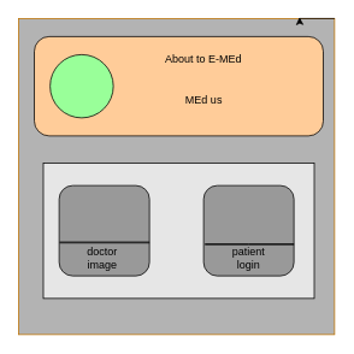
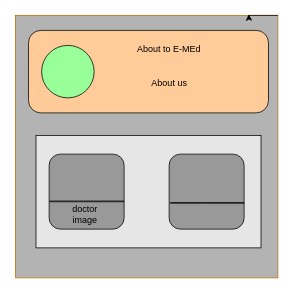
  <mxCell id="0" />
  <mxCell id="1" parent="0" />
  <mxCell id="2" value="image&lt;div&gt;&lt;/div&gt;" style="text;html=1;align=center;verticalAlign=middle;whiteSpace=wrap;rounded=0;" parent="1" vertex="1"><mxGeometry x="165" y="80" width="60" height="30" as="geometry" /></mxCell>
  <mxCell id="3" value="" style="whiteSpace=wrap;html=1;aspect=fixed;fillColor=#B3B3B3;fontColor=#000000;strokeColor=#BD7000;" parent="1" vertex="1"><mxGeometry x="20" y="20" width="350" height="350" as="geometry" /></mxCell>
  <mxCell id="4" value="" style="rounded=0;whiteSpace=wrap;html=1;fillColor=#E6E6E6;" parent="1" vertex="1"><mxGeometry x="47.5" y="180" width="300" height="150" as="geometry" /></mxCell>
  <mxCell id="5" style="edgeStyle=orthogonalEdgeStyle;rounded=0;orthogonalLoop=1;jettySize=auto;html=1;exitX=1;exitY=0;exitDx=0;exitDy=0;entryX=0.889;entryY=-0.004;entryDx=0;entryDy=0;entryPerimeter=0;" parent="1" source="3" target="3" edge="1"><mxGeometry relative="1" as="geometry" /></mxCell>
  <mxCell id="6" value="" style="rounded=1;whiteSpace=wrap;html=1;fillColor=#FFCC99;" vertex="1" parent="1"><mxGeometry x="37.5" y="40" width="320" height="110" as="geometry" /></mxCell>
  <mxCell id="7" value="" style="ellipse;whiteSpace=wrap;html=1;aspect=fixed;fontStyle=1;direction=north;fillColor=#99FF99;" parent="1" vertex="1"><mxGeometry x="55" y="60" width="70" height="70" as="geometry" /></mxCell>
  <mxCell id="8" value="About to E-MEd" style="text;html=1;align=center;verticalAlign=middle;whiteSpace=wrap;rounded=0;" vertex="1" parent="1"><mxGeometry x="115" y="50" width="220" height="30" as="geometry" /></mxCell>
- <mxCell id="9" value="MEd us" style="text;html=1;align=center;verticalAlign=middle;whiteSpace=wrap;rounded=0;" vertex="1" parent="1"><mxGeometry x="142.5" y="80" width="165" height="60" as="geometry" /></mxCell>
+ <mxCell id="9" value="About us" style="text;html=1;align=center;verticalAlign=middle;whiteSpace=wrap;rounded=0;" vertex="1" parent="1"><mxGeometry x="142.5" y="80" width="165" height="60" as="geometry" /></mxCell>
  <mxCell id="10" value="" style="rounded=1;whiteSpace=wrap;html=1;strokeColor=default;fillColor=#999999;" vertex="1" parent="1"><mxGeometry x="65" y="205" width="100" height="100" as="geometry" /></mxCell>
  <mxCell id="11" value="" style="shape=link;html=1;rounded=0;width=1;exitX=1;exitY=0.63;exitDx=0;exitDy=0;entryX=0.005;entryY=0.63;entryDx=0;entryDy=0;exitPerimeter=0;entryPerimeter=0;" edge="1" parent="1" source="10" target="10"><mxGeometry width="100" relative="1" as="geometry"><mxPoint x="185" y="210" as="sourcePoint" /><mxPoint x="285" y="210" as="targetPoint" /></mxGeometry></mxCell>
  <mxCell id="12" value="doctor&lt;div&gt;image&lt;/div&gt;" style="text;html=1;align=center;verticalAlign=middle;whiteSpace=wrap;rounded=0;" parent="1" vertex="1"><mxGeometry x="82.5" y="270" width="60" height="30" as="geometry" /></mxCell>
  <mxCell id="13" value="" style="rounded=1;whiteSpace=wrap;html=1;strokeColor=default;fillColor=#999999;" vertex="1" parent="1"><mxGeometry x="225" y="205" width="100" height="100" as="geometry" /></mxCell>
  <mxCell id="14" value="" style="shape=link;html=1;rounded=0;entryX=1.005;entryY=0.66;entryDx=0;entryDy=0;entryPerimeter=0;exitX=0.02;exitY=0.66;exitDx=0;exitDy=0;exitPerimeter=0;width=1;" edge="1" parent="1"><mxGeometry width="100" relative="1" as="geometry"><mxPoint x="226.5" y="270" as="sourcePoint" /><mxPoint x="325" y="270" as="targetPoint" /><Array as="points"><mxPoint x="274.5" y="270" /></Array></mxGeometry></mxCell>
- <mxCell id="15" value="patient&lt;div&gt;login&lt;/div&gt;" style="text;html=1;align=center;verticalAlign=middle;whiteSpace=wrap;rounded=0;" parent="1" vertex="1"><mxGeometry x="245" y="270" width="60" height="30" as="geometry" /></mxCell>
